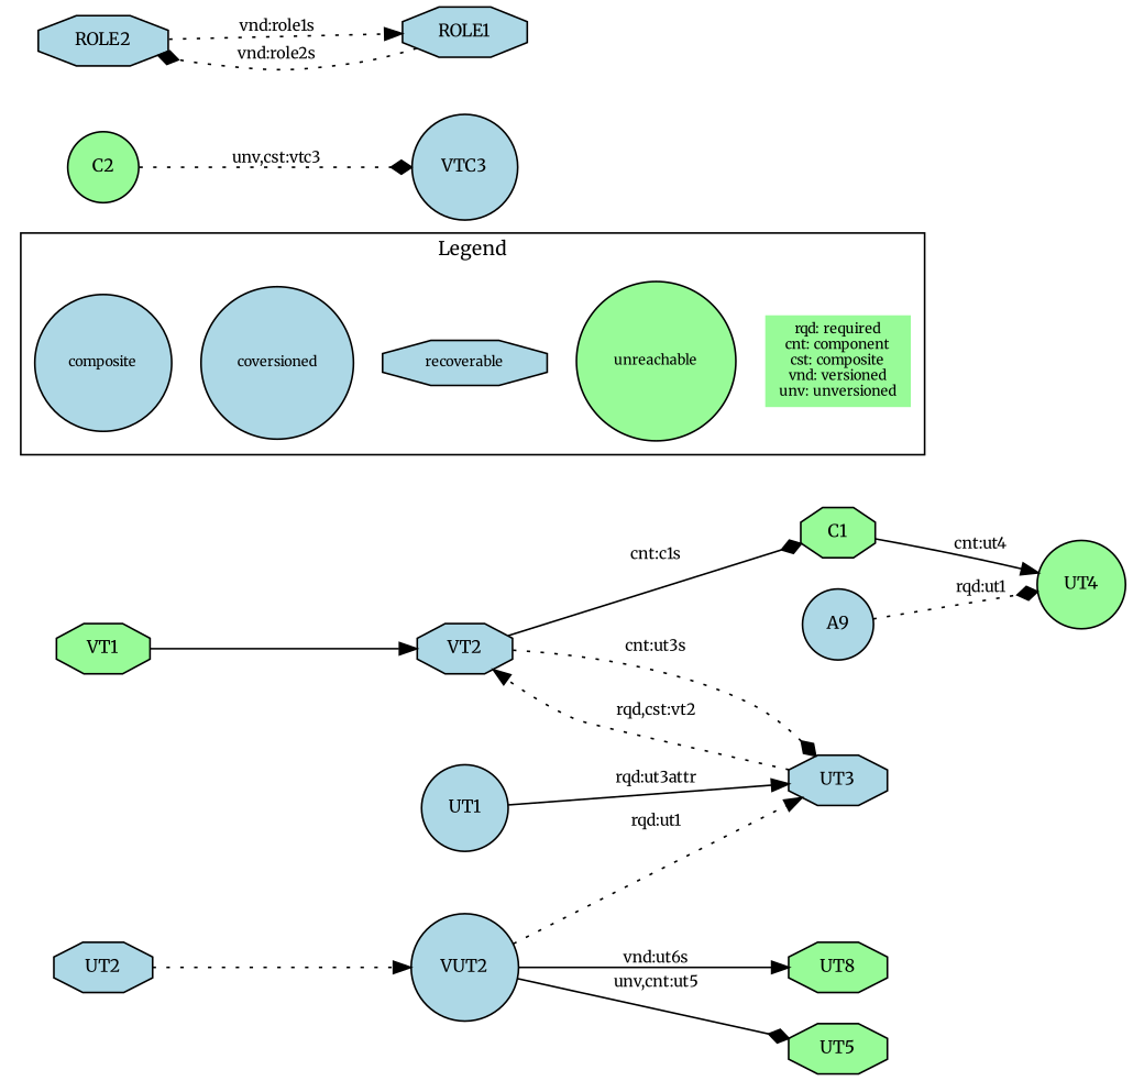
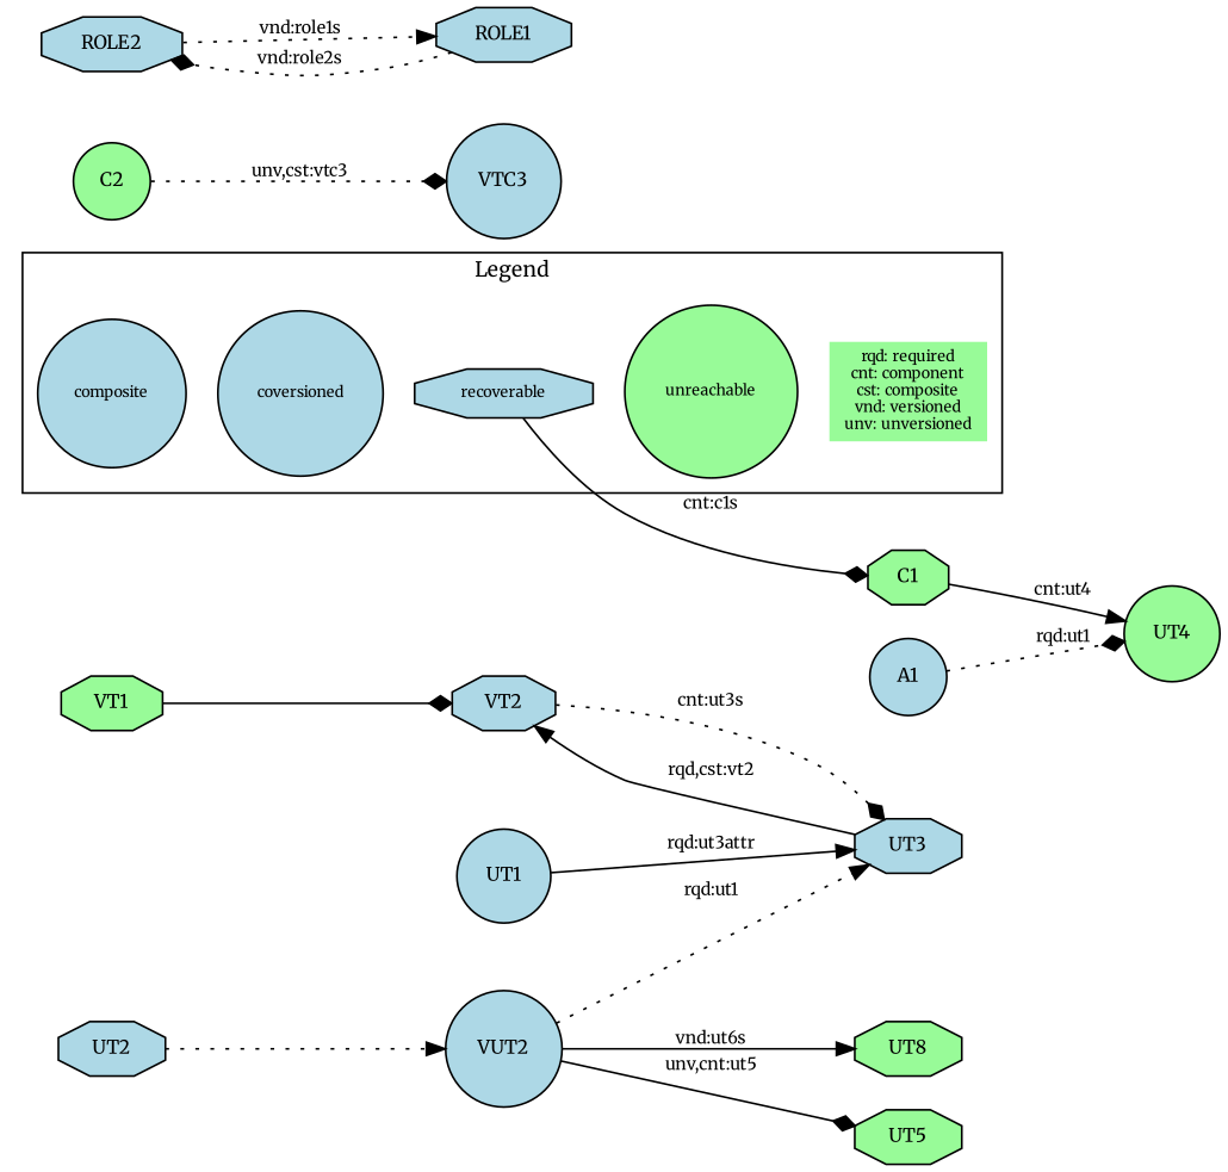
  digraph {
    fontname=Merriweather
    rankdir=LR
    ranksep=0.05
    node [fillcolor=lightblue fontname=Merriweather fontsize=10 shape=octagon style=filled]
    edge [fontname=Merriweather style=dotted arrowhead=normal fontsize=9 minlen=2]
    n1 [fontsize=8 height=0.2 label=composite shape=circle width=0.2]
    n2 [fontsize=8 height=0.2 label=coversioned shape=circle width=0.2]
    recoverable [fontsize=8 height=0.2 width=0.2]
    unreachable [fillcolor=palegreen fontsize=8 height=0.2 shape=circle width=0.2]
    n5 [fillcolor=palegreen fontsize=8 height=0.2 label="rqd: required\ncnt: component\ncst: composite\nvnd: versioned\nunv: unversioned" shape=plaintext width=0.2]
    VT2 [height=0.2 width=0.2]
    C1 [fillcolor=palegreen height=0.2 width=0.2]
    UT3 [height=0.2 width=0.2]
    UT4 [fillcolor=palegreen height=0.2 shape=circle width=0.2]
-   A1 [height=0.2 shape=circle width=0.2 label=A9]
+   A1 [height=0.2 shape=circle width=0.2]
    VT1 [fillcolor=palegreen height=0.2 width=0.2]
    VTC3 [height=0.2 shape=circle width=0.2]
    VUT2 [height=0.2 shape=circle width=0.2]
    UT5 [fillcolor=palegreen height=0.2 width=0.2]
    n15 [fillcolor=palegreen height=0.2 label=UT8 width=0.2]
    UT1 [height=0.2 shape=circle width=0.2]
    ROLE2 [height=0.2 width=0.2]
    ROLE1 [height=0.2 width=0.2]
    C2 [fillcolor=palegreen height=0.2 shape=circle width=0.2]
    UT2 [height=0.2 width=0.2]
    subgraph cluster_1 {
      fontsize=11
      label=Legend
      n1
      n2
      recoverable
      unreachable
      n5
    }
    n1 -> n2 [style=invis arrowhead="" fontsize="" minlen=""]
    n2 -> recoverable [style=invis arrowhead="" fontsize="" minlen=""]
    recoverable -> unreachable [style=invis arrowhead="" fontsize="" minlen=""]
    unreachable -> n5 [style=invis arrowhead="" fontsize="" minlen=""]
-   VT2 -> C1 [arrowhead=diamond label="cnt:c1s" style=solid]
+   recoverable -> C1 [arrowhead=diamond label="cnt:c1s" style=solid]
    VT2 -> UT3 [arrowhead=diamond label="cnt:ut3s"]
    C1 -> UT4 [label="cnt:ut4" style=solid]
-   UT3 -> VT2 [label="rqd,cst:vt2"]
+   UT3 -> VT2 [label="rqd,cst:vt2" style=solid]
    A1 -> UT4 [arrowhead=diamond label="rqd:ut1"]
-   VT1 -> VT2 [style=solid]
+   VT1 -> VT2 [arrowhead=diamond style=solid]
    VUT2 -> UT3 [label="rqd:ut1"]
    VUT2 -> UT5 [arrowhead=diamond label="unv,cnt:ut5" style=solid]
    VUT2 -> n15 [label="vnd:ut6s" style=solid]
    UT1 -> UT3 [label="rqd:ut3attr" style=solid]
    ROLE2 -> ROLE1 [label="vnd:role1s"]
    ROLE1 -> ROLE2 [arrowhead=diamond label="vnd:role2s"]
    C2 -> VTC3 [arrowhead=diamond label="unv,cst:vtc3"]
    UT2 -> VUT2
  }
